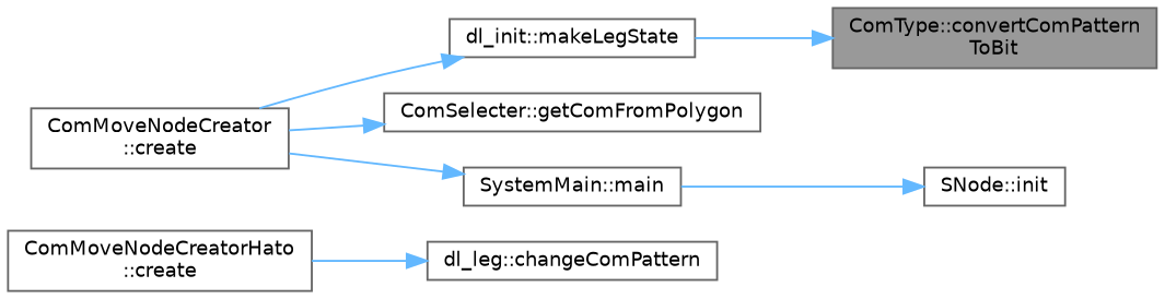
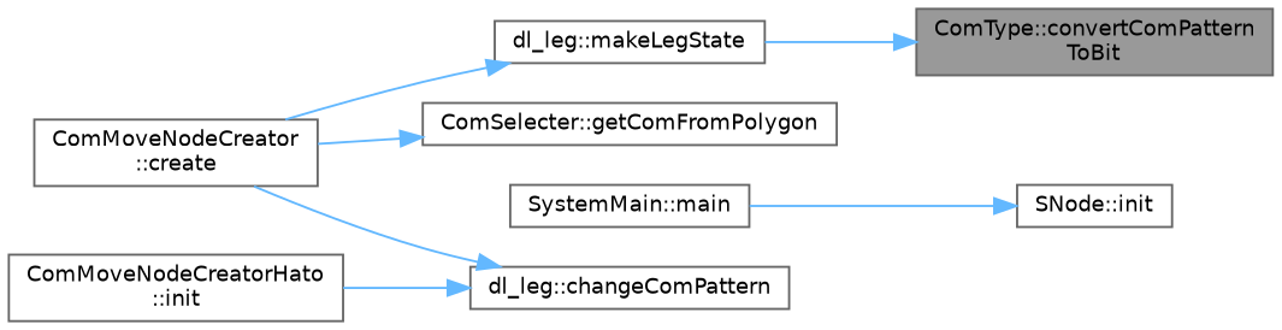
  digraph {
    rankdir=RL
    node [color=grey40 fillcolor=white fontname=Helvetica fontsize=10 shape=box style=filled]
    edge [color=steelblue1 dir=back fontname=Helvetica fontsize=10 labelfontname=Helvetica labelfontsize=10 style=solid]
    n1 [color=gray40 fillcolor=grey60 fontcolor=black height=0.2 label="ComType::convertComPattern\lToBit" width=0.4]
-   n2 [height=0.2 label="dl_init::makeLegState" width=0.4]
+   n2 [height=0.2 label="dl_leg::makeLegState" width=0.4]
    n3 [height=0.2 label="dl_leg::changeComPattern" width=0.4]
    n4 [height=0.2 label="ComMoveNodeCreator\l::create" width=0.4]
-   n5 [height=0.2 label="ComMoveNodeCreatorHato\l::create" width=0.4]
+   n5 [height=0.2 label="ComMoveNodeCreatorHato\l::init" width=0.4]
    n6 [height=0.2 label="ComSelecter::getComFromPolygon" width=0.4]
    n7 [height=0.2 label="SNode::init" width=0.4]
    n8 [height=0.2 label="SystemMain::main" width=0.4]
    n1 -> n2
    n2 -> n4
-   n8 -> n4
+   n3 -> n4
    n3 -> n5
    n6 -> n4
    n7 -> n8
  }
